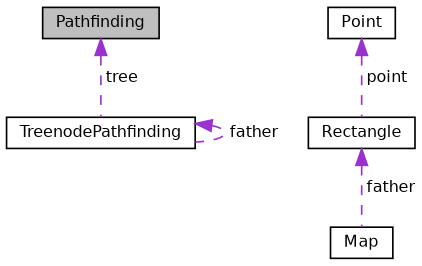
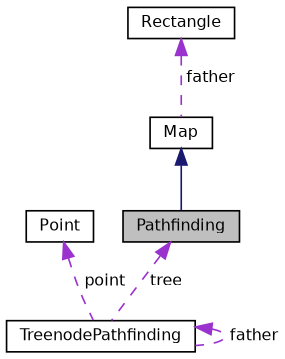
  digraph {
    node [color=black fillcolor=white fontname=Helvetica fontsize=10 shape=record style=filled]
    edge [color=darkorchid3 dir=back fontname=Helvetica fontsize=10 labelfontname=Helvetica labelfontsize=10 style=dashed]
    n1 [fillcolor=grey75 fontcolor=black height=0.2 label=Pathfinding width=0.4]
    n2 [height=0.2 label=TreenodePathfinding width=0.4]
    n3 [height=0.2 label=Map width=0.4]
    n4 [height=0.2 label=Rectangle width=0.4]
    n5 [height=0.2 label=Point width=0.4]
    n1 -> n2 [label=" tree"]
    n2 -> n2 [label=" father"]
+   n3 -> n1 [color=midnightblue style=solid]
    n4 -> n3 [label=" father"]
-   n5 -> n4 [label=" point"]
+   n5 -> n2 [label=" point"]
  }
